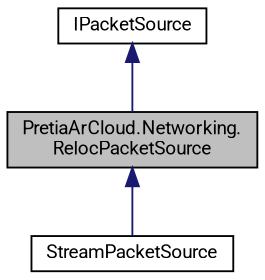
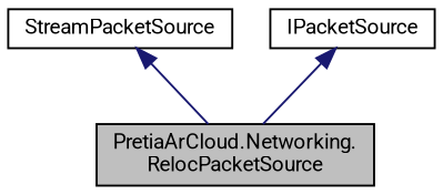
  digraph {
    fontname=Roboto
    node [color=black fillcolor=white fontname=Roboto fontsize=10 shape=record style=filled]
    edge [color=midnightblue dir=back fontname=Roboto fontsize=10 labelfontname=Helvetica labelfontsize=10 style=solid]
    n1 [fillcolor=grey75 fontcolor=black height=0.2 label="PretiaArCloud.Networking.\lRelocPacketSource" width=0.4]
    n2 [height=0.2 label=StreamPacketSource width=0.4]
    n3 [height=0.2 label=IPacketSource width=0.4]
-   n1 -> n2
+   n2 -> n1
    n3 -> n1
  }
